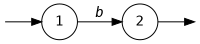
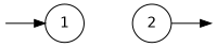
  digraph {
    rankdir=LR
    fontname="DejaVu Sans Mono"
    node [fontname="DejaVu Sans Mono"]
    edge [fontname="DejaVu Sans Mono"]
    Q0 [fixedsize=true height=0 style=invisible width=0]
    n2 [label=1 shape=circle]
    Q1 [fixedsize=true height=0 style=invisible width=0]
    n4 [label=2 shape=circle]
    Q0 -> n2
-   n2 -> n4 [label=<<i>b</i>>]
    n4 -> Q1
  }
